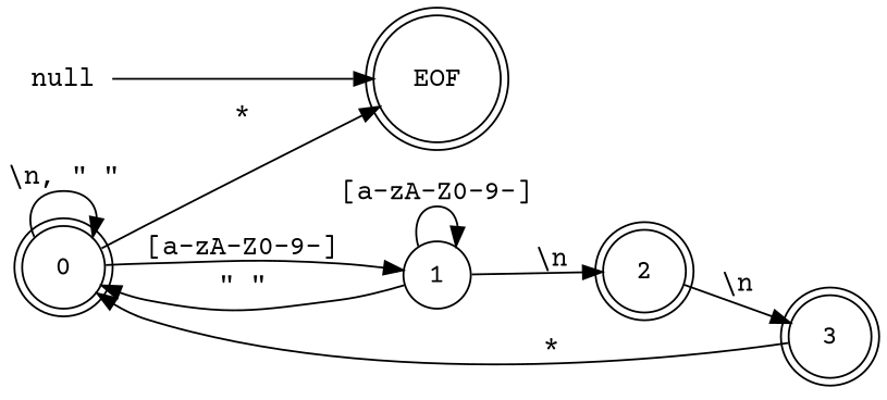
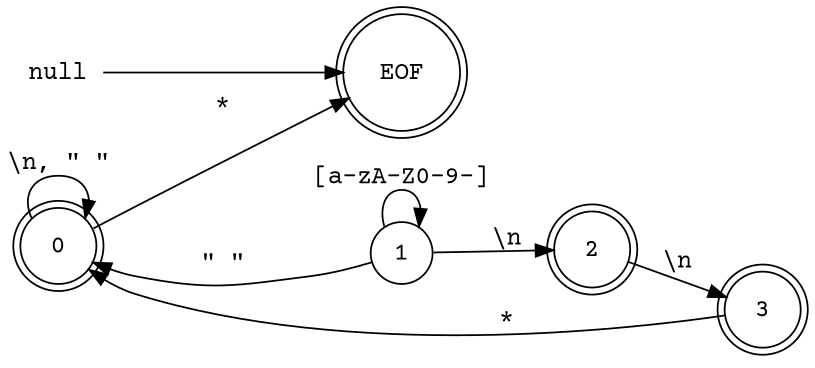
  digraph {
    fontname="Courier Prime"
    rankdir=LR
    node [fontname="Courier Prime" shape=doublecircle]
    edge [fontname="Courier Prime"]
    0 [width=0.1]
    EOF [width=0.1]
    1 [shape=circle width=0.1]
    2 [width=0.1]
    3 [width=0.1]
    null [shape=plaintext width=0.1]
    0 -> 0 [label="\\n, \" \""]
    0 -> EOF [label="*"]
-   0 -> 1 [label="[a-zA-Z0-9-]"]
    1 -> 0 [label="\" \""]
    1 -> 1 [label="[a-zA-Z0-9-]"]
    1 -> 2 [label="\\n"]
    2 -> 3 [label="\\n"]
    3 -> 0 [label="*"]
    null -> EOF
  }
